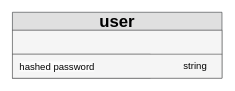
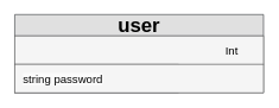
  <mxCell id="0" />
  <mxCell id="1" parent="0" />
  <mxCell id="2" value="&lt;font style=&quot;font-size: 28px;&quot;&gt;user&lt;/font&gt;" style="swimlane;whiteSpace=wrap;html=1;startSize=30;fillStyle=solid;fillColor=#E0E0E0;strokeColor=#36393d;" vertex="1" parent="1"><mxGeometry x="20" y="20" width="350" height="110" as="geometry"><mxRectangle x="270" y="480" width="120" height="60" as="alternateBounds" /></mxGeometry></mxCell>
  <mxCell id="3" value="" style="rounded=0;whiteSpace=wrap;html=1;fillColor=#f5f5f5;fontColor=#333333;strokeColor=#666666;" vertex="1" parent="2"><mxGeometry y="30" width="350" height="40" as="geometry" /></mxCell>
  <mxCell id="4" value="" style="rounded=0;whiteSpace=wrap;html=1;fillColor=#f5f5f5;fontColor=#333333;strokeColor=#666666;" vertex="1" parent="2"><mxGeometry y="70" width="230" height="40" as="geometry" /></mxCell>
  <mxCell id="5" value="" style="rounded=0;whiteSpace=wrap;html=1;fillColor=#f5f5f5;fontColor=#333333;strokeColor=#666666;" vertex="1" parent="2"><mxGeometry y="70" width="350" height="40" as="geometry" /></mxCell>
- <mxCell id="6" value="&lt;span style=&quot;color: rgb(0, 0, 0); font-family: Helvetica; font-size: 16px; font-style: normal; font-variant-ligatures: normal; font-variant-caps: normal; font-weight: 400; letter-spacing: normal; orphans: 2; text-align: center; text-indent: 0px; text-transform: none; widows: 2; word-spacing: 0px; -webkit-text-stroke-width: 0px; white-space: normal; background-color: rgb(251, 251, 251); text-decoration-thickness: initial; text-decoration-style: initial; text-decoration-color: initial; display: inline !important; float: none;&quot;&gt;hashed password&lt;/span&gt;" style="text;whiteSpace=wrap;html=1;" vertex="1" parent="2"><mxGeometry x="10" y="75" width="140" height="30" as="geometry" /></mxCell>
- <mxCell id="8" value="&lt;font style=&quot;font-size: 16px;&quot;&gt;string&lt;/font&gt;" style="text;html=1;align=center;verticalAlign=middle;resizable=0;points=[];autosize=1;strokeColor=none;fillColor=none;" vertex="1" parent="2"><mxGeometry x="275" y="75" width="60" height="30" as="geometry" /></mxCell>
+ <mxCell id="6" value="&lt;span style=&quot;color: rgb(0, 0, 0); font-family: Helvetica; font-size: 16px; font-style: normal; font-variant-ligatures: normal; font-variant-caps: normal; font-weight: 400; letter-spacing: normal; orphans: 2; text-align: center; text-indent: 0px; text-transform: none; widows: 2; word-spacing: 0px; -webkit-text-stroke-width: 0px; white-space: normal; background-color: rgb(251, 251, 251); text-decoration-thickness: initial; text-decoration-style: initial; text-decoration-color: initial; display: inline !important; float: none;&quot;&gt;string password&lt;/span&gt;" style="text;whiteSpace=wrap;html=1;" vertex="1" parent="2"><mxGeometry x="10" y="75" width="140" height="30" as="geometry" /></mxCell>
+ <mxCell id="7" value="&lt;font style=&quot;font-size: 16px;&quot;&gt;Int&lt;/font&gt;" style="text;html=1;align=center;verticalAlign=middle;resizable=0;points=[];autosize=1;strokeColor=none;fillColor=none;" vertex="1" parent="2"><mxGeometry x="285" y="35" width="40" height="30" as="geometry" /></mxCell>
